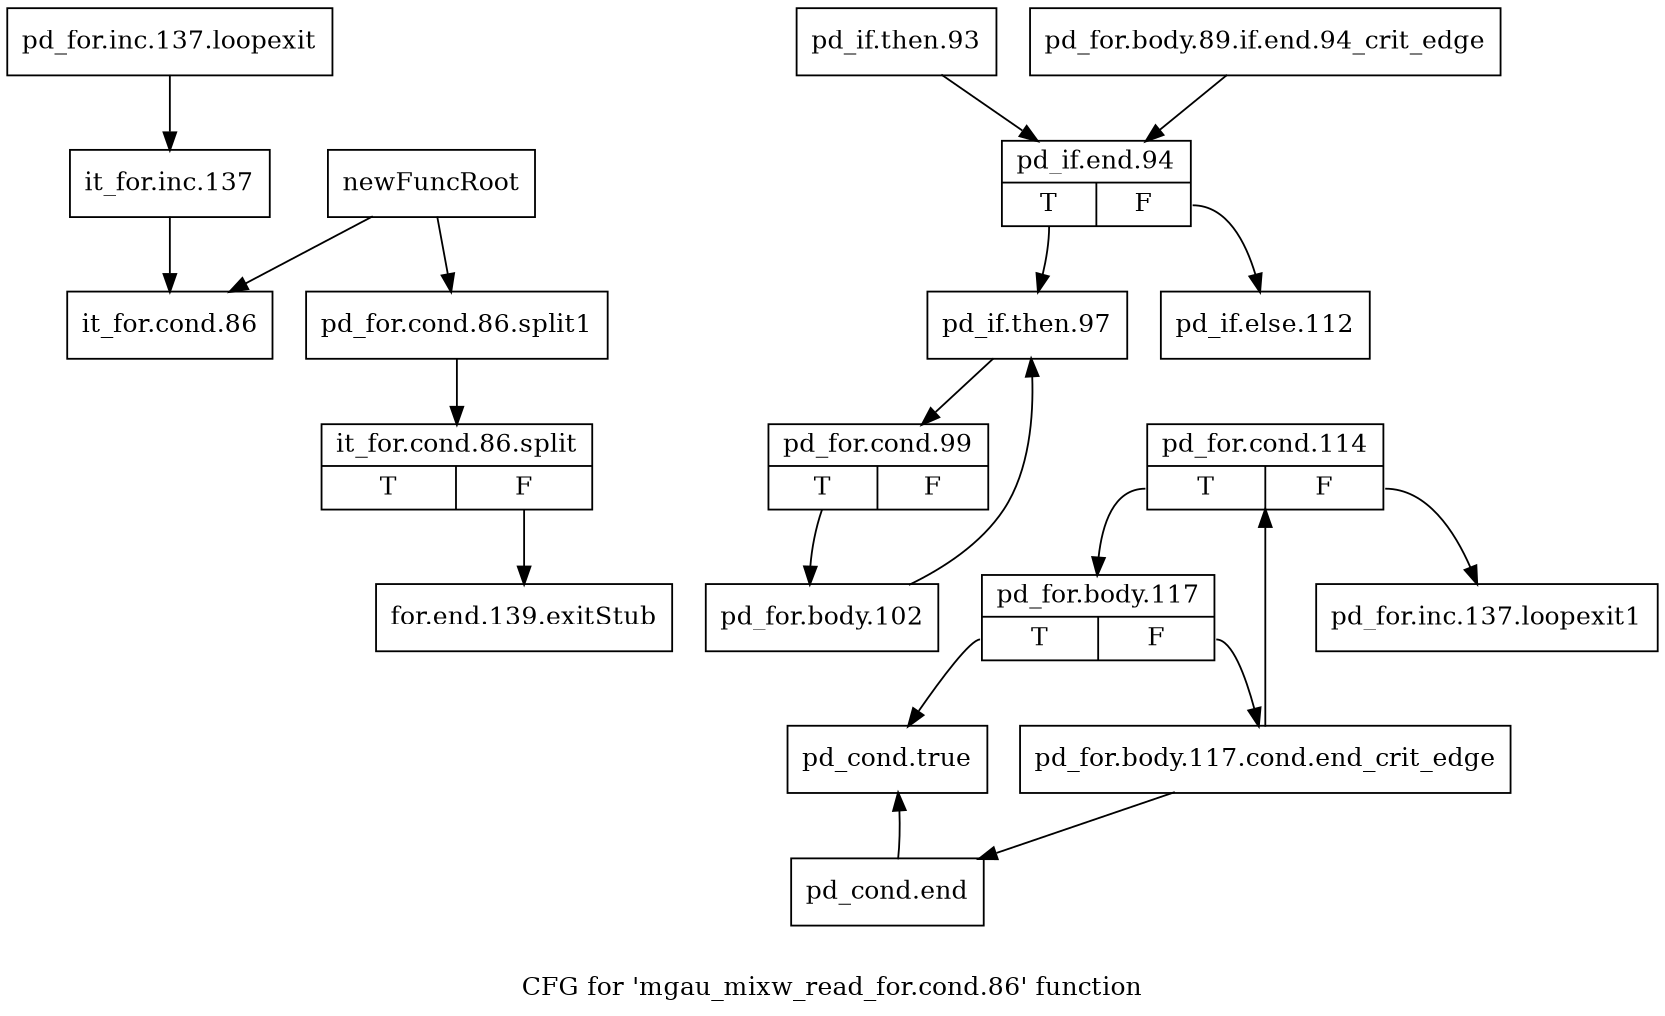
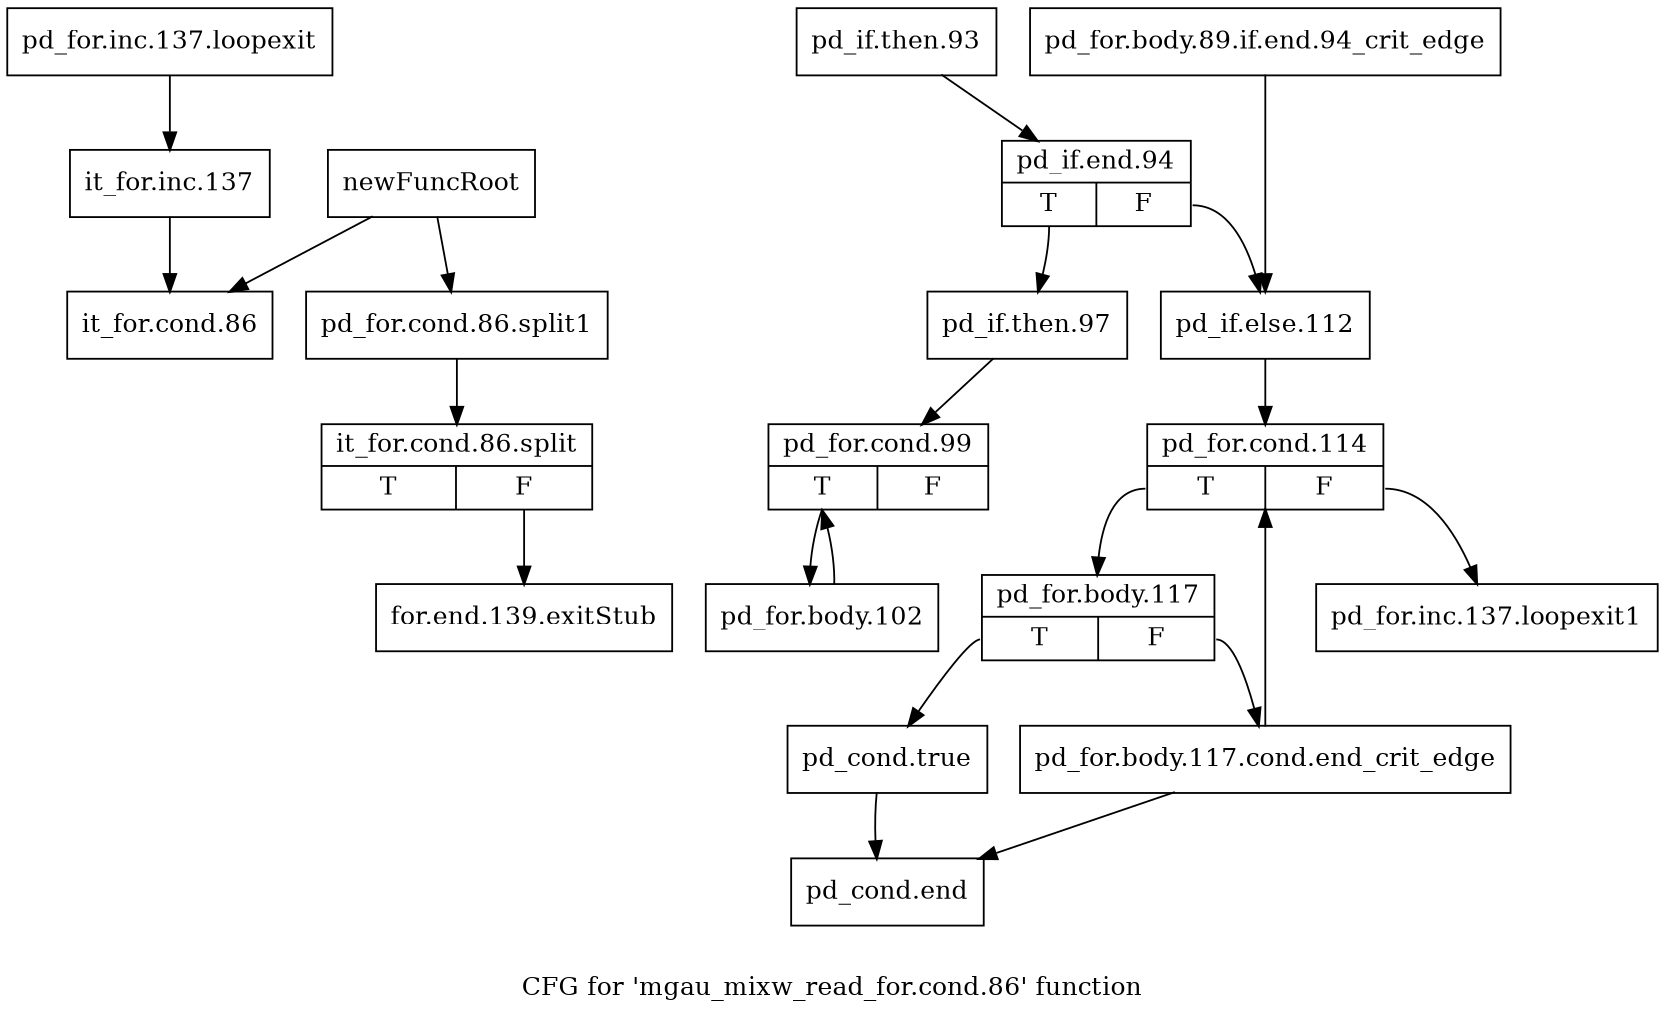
  digraph {
    label="CFG for 'mgau_mixw_read_for.cond.86' function"
    node [shape=record]
    n1 [label="{newFuncRoot}"]
    n2 [label="{it_for.cond.86}"]
    n3 [label="{pd_for.cond.86.split1}"]
    n4 [label="{it_for.cond.86.split|{<s0>T|<s1>F}}"]
    n5 [label="{for.end.139.exitStub}"]
    n6 [label="{pd_if.then.93}"]
    n7 [label="{pd_if.end.94|{<s0>T|<s1>F}}"]
    n8 [label="{pd_for.body.89.if.end.94_crit_edge}"]
    n9 [label="{pd_if.then.97}"]
    n10 [label="{pd_if.else.112}"]
    n11 [label="{pd_for.cond.99|{<s0>T|<s1>F}}"]
    n12 [label="{pd_for.cond.114|{<s0>T|<s1>F}}"]
    n13 [label="{pd_for.body.102}"]
    n14 [label="{pd_for.body.117|{<s0>T|<s1>F}}"]
    n15 [label="{pd_for.inc.137.loopexit1}"]
    n16 [label="{pd_cond.true}"]
    n17 [label="{pd_for.body.117.cond.end_crit_edge}"]
    n18 [label="{pd_cond.end}"]
    n19 [label="{it_for.inc.137}"]
    n20 [label="{pd_for.inc.137.loopexit}"]
    n1 -> n2
    n1 -> n3
    n3 -> n4
    n4 -> n5 [tailport=s1]
    n6 -> n7
    n7 -> n9 [tailport=s0]
    n7 -> n10 [tailport=s1]
-   n8 -> n7
+   n8 -> n10
    n9 -> n11
+   n10 -> n12
    n11 -> n13 [tailport=s0]
    n12 -> n14 [tailport=s0]
    n12 -> n15 [tailport=s1]
-   n13 -> n9
+   n13 -> n11
    n14 -> n16 [tailport=s0]
    n14 -> n17 [tailport=s1]
-   n18 -> n16
+   n16 -> n18
    n17 -> n12
    n17 -> n18
    n19 -> n2
    n20 -> n19
  }
